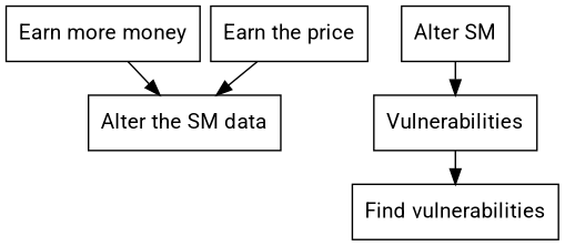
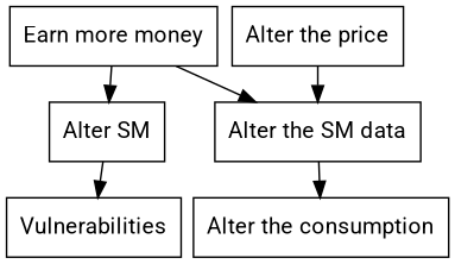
  digraph {
    fontname=Roboto
    nodesep=0.1
    ranksep=0.3
    node [fontname=Roboto shape=rectangle]
    edge [fontname=Roboto]
    n1 [label="Earn more money" shape=AND]
    n2 [label="Alter SM" shape=OR]
    n3 [label="Alter the SM data" shape=OR]
    n4 [label=Vulnerabilities shape=AND]
-   n6 [label="Find vulnerabilities"]
-   n7 [label="Earn the price"]
+   n5 [label="Alter the consumption"]
+   n7 [label="Alter the price"]
+   n1 -> n2
    n1 -> n3
    n2 -> n4
-   n4 -> n6
+   n3 -> n5
    n7 -> n3
  }
